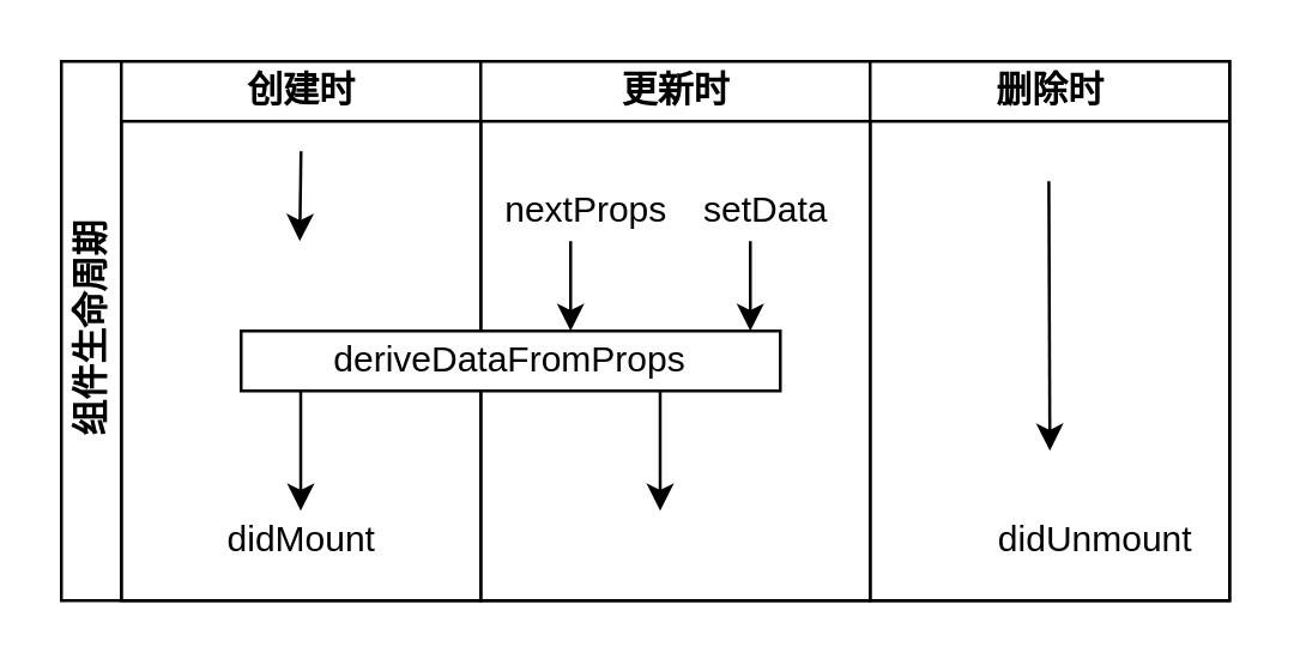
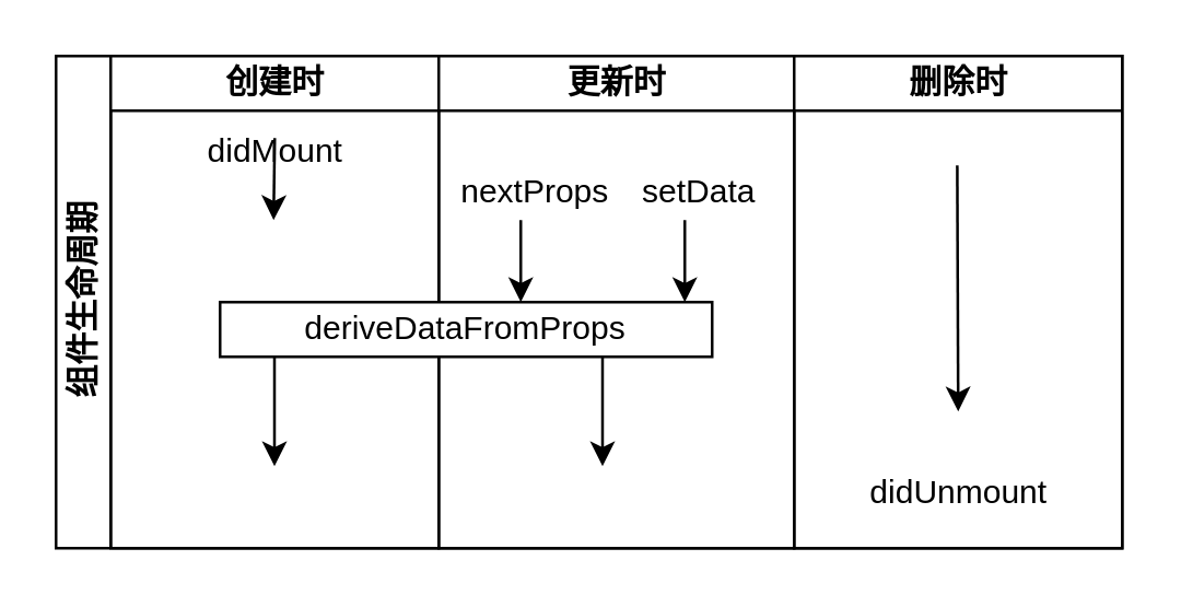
  <mxCell id="0" />
  <mxCell id="1" parent="0" />
  <mxCell id="2" value="组件生命周期" style="swimlane;html=1;childLayout=stackLayout;resizeParent=1;resizeParentMax=0;startSize=20;horizontal=0;horizontalStack=1;" vertex="1" parent="1"><mxGeometry x="20" y="20" width="390" height="180" as="geometry" /></mxCell>
  <mxCell id="3" value="创建时" style="swimlane;html=1;startSize=20;" vertex="1" parent="2"><mxGeometry x="20" width="120" height="180" as="geometry" /></mxCell>
  <mxCell id="4" value="" style="endArrow=classic;html=1;" edge="1" parent="3"><mxGeometry width="50" height="50" relative="1" as="geometry"><mxPoint x="60" y="30" as="sourcePoint" /><mxPoint x="59.58" y="60" as="targetPoint" /></mxGeometry></mxCell>
  <mxCell id="5" value="" style="endArrow=classic;html=1;" edge="1" parent="3"><mxGeometry width="50" height="50" relative="1" as="geometry"><mxPoint x="59.9" y="110" as="sourcePoint" /><mxPoint x="59.9" y="150" as="targetPoint" /></mxGeometry></mxCell>
- <mxCell id="6" value="didMount" style="text;html=1;align=center;verticalAlign=middle;resizable=0;points=[];autosize=1;" vertex="1" parent="3"><mxGeometry x="30" y="150" width="60" height="20" as="geometry" /></mxCell>
+ <mxCell id="6" value="didMount" style="text;html=1;align=center;verticalAlign=middle;resizable=0;points=[];autosize=1;" vertex="1" parent="3"><mxGeometry x="30" y="25" width="60" height="20" as="geometry" /></mxCell>
  <mxCell id="7" value="更新时" style="swimlane;html=1;startSize=20;" vertex="1" parent="2"><mxGeometry x="140" width="130" height="180" as="geometry" /></mxCell>
  <mxCell id="8" value="deriveDataFromProps" style="rounded=0;whiteSpace=wrap;html=1;" vertex="1" parent="7"><mxGeometry x="-80" y="90" width="180" height="20" as="geometry" /></mxCell>
  <mxCell id="9" value="" style="endArrow=classic;html=1;" edge="1" parent="7"><mxGeometry width="50" height="50" relative="1" as="geometry"><mxPoint x="59.9" y="110" as="sourcePoint" /><mxPoint x="59.9" y="150" as="targetPoint" /></mxGeometry></mxCell>
  <mxCell id="10" value="" style="endArrow=classic;html=1;" edge="1" parent="7"><mxGeometry width="50" height="50" relative="1" as="geometry"><mxPoint x="30.0" y="60" as="sourcePoint" /><mxPoint x="30" y="90" as="targetPoint" /></mxGeometry></mxCell>
  <mxCell id="11" value="nextProps" style="text;html=1;align=center;verticalAlign=middle;resizable=0;points=[];autosize=1;" vertex="1" parent="7"><mxGeometry y="40" width="70" height="20" as="geometry" /></mxCell>
  <mxCell id="12" value="" style="endArrow=classic;html=1;" edge="1" parent="7"><mxGeometry width="50" height="50" relative="1" as="geometry"><mxPoint x="90" y="60" as="sourcePoint" /><mxPoint x="90" y="90" as="targetPoint" /></mxGeometry></mxCell>
  <mxCell id="13" value="setData" style="text;html=1;align=center;verticalAlign=middle;resizable=0;points=[];autosize=1;" vertex="1" parent="7"><mxGeometry x="65" y="40" width="60" height="20" as="geometry" /></mxCell>
  <mxCell id="14" value="删除时" style="swimlane;html=1;startSize=20;" vertex="1" parent="2"><mxGeometry x="270" width="120" height="180" as="geometry" /></mxCell>
  <mxCell id="15" value="" style="endArrow=classic;html=1;" edge="1" parent="14"><mxGeometry width="50" height="50" relative="1" as="geometry"><mxPoint x="59.66" y="40" as="sourcePoint" /><mxPoint x="60" y="130" as="targetPoint" /></mxGeometry></mxCell>
- <mxCell id="16" value="didUnmount" style="text;html=1;align=center;verticalAlign=middle;resizable=0;points=[];autosize=1;" vertex="1" parent="14"><mxGeometry x="35" y="150" width="80" height="20" as="geometry" /></mxCell>
+ <mxCell id="16" value="didUnmount" style="text;html=1;align=center;verticalAlign=middle;resizable=0;points=[];autosize=1;" vertex="1" parent="14"><mxGeometry x="20" y="150" width="80" height="20" as="geometry" /></mxCell>
